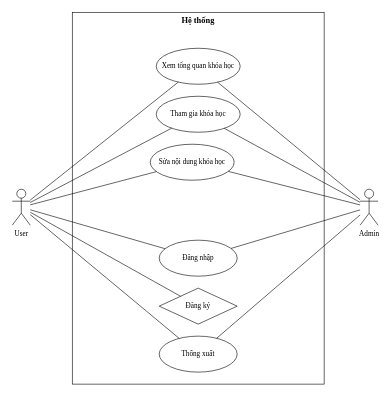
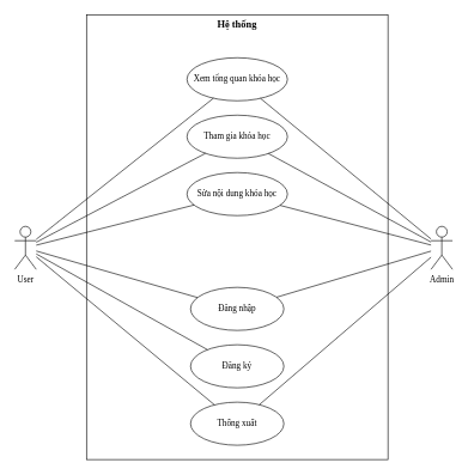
  <mxCell id="0" />
  <mxCell id="1" parent="0" />
  <mxCell id="2" value="Admin" style="shape=umlActor;verticalLabelPosition=bottom;verticalAlign=top;html=1;outlineConnect=0;fontFamily=Times New Roman;" vertex="1" parent="1"><mxGeometry x="600" y="315" width="30" height="60" as="geometry" /></mxCell>
  <mxCell id="3" value="User" style="shape=umlActor;verticalLabelPosition=bottom;verticalAlign=top;html=1;outlineConnect=0;fontFamily=Times New Roman;" vertex="1" parent="1"><mxGeometry x="20" y="315" width="30" height="60" as="geometry" /></mxCell>
  <mxCell id="4" value="&lt;b&gt;&lt;font style=&quot;font-size: 14px;&quot;&gt;Hệ thống&lt;/font&gt;&lt;/b&gt;" style="rounded=0;whiteSpace=wrap;html=1;horizontal=1;verticalAlign=top;fontFamily=Times New Roman;" vertex="1" parent="1"><mxGeometry x="120" y="20" width="420" height="620" as="geometry" /></mxCell>
  <mxCell id="5" value="Thống xuất" style="ellipse;whiteSpace=wrap;html=1;fontFamily=Times New Roman;" vertex="1" parent="1"><mxGeometry x="265" y="560" width="130" height="60" as="geometry" /></mxCell>
  <mxCell id="6" value="Đăng nhập" style="ellipse;whiteSpace=wrap;html=1;fontFamily=Times New Roman;" vertex="1" parent="1"><mxGeometry x="265" y="400" width="130" height="60" as="geometry" /></mxCell>
- <mxCell id="7" value="Đăng ký" style="rhombus;whiteSpace=wrap;html=1;fontFamily=Times New Roman;" vertex="1" parent="1"><mxGeometry x="265" y="480" width="130" height="60" as="geometry" /></mxCell>
+ <mxCell id="7" value="Đăng ký" style="ellipse;whiteSpace=wrap;html=1;fontFamily=Times New Roman;" vertex="1" parent="1"><mxGeometry x="265" y="480" width="130" height="60" as="geometry" /></mxCell>
  <mxCell id="8" value="Xem tổng quan khóa học" style="ellipse;whiteSpace=wrap;html=1;fontFamily=Times New Roman;" vertex="1" parent="1"><mxGeometry x="260" y="80" width="140" height="60" as="geometry" /></mxCell>
- <mxCell id="9" value="Sửa nội dung khóa học" style="ellipse;whiteSpace=wrap;html=1;fontFamily=Times New Roman;" vertex="1" parent="1"><mxGeometry x="250" y="240" width="140" height="60" as="geometry" /></mxCell>
+ <mxCell id="9" value="Sửa nội dung khóa học" style="ellipse;whiteSpace=wrap;html=1;fontFamily=Times New Roman;" vertex="1" parent="1"><mxGeometry x="260" y="240" width="140" height="60" as="geometry" /></mxCell>
  <mxCell id="10" value="" style="endArrow=none;html=1;rounded=0;fontFamily=Times New Roman;fontSize=14;" edge="1" parent="1" source="8" target="3"><mxGeometry width="50" height="50" relative="1" as="geometry"><mxPoint x="280" y="320" as="sourcePoint" /><mxPoint x="330" y="270" as="targetPoint" /></mxGeometry></mxCell>
  <mxCell id="11" value="" style="endArrow=none;html=1;rounded=0;fontFamily=Times New Roman;fontSize=14;" edge="1" parent="1" source="6" target="3"><mxGeometry width="50" height="50" relative="1" as="geometry"><mxPoint x="316" y="163" as="sourcePoint" /><mxPoint x="90" y="282" as="targetPoint" /></mxGeometry></mxCell>
  <mxCell id="12" value="" style="endArrow=none;html=1;rounded=0;fontFamily=Times New Roman;fontSize=14;" edge="1" parent="1" source="7" target="3"><mxGeometry width="50" height="50" relative="1" as="geometry"><mxPoint x="326" y="173" as="sourcePoint" /><mxPoint x="100" y="292" as="targetPoint" /></mxGeometry></mxCell>
  <mxCell id="13" value="" style="endArrow=none;html=1;rounded=0;fontFamily=Times New Roman;fontSize=14;" edge="1" parent="1" source="5" target="3"><mxGeometry width="50" height="50" relative="1" as="geometry"><mxPoint x="336" y="183" as="sourcePoint" /><mxPoint x="110" y="302" as="targetPoint" /></mxGeometry></mxCell>
  <mxCell id="14" value="" style="endArrow=none;html=1;rounded=0;fontFamily=Times New Roman;fontSize=14;" edge="1" parent="1" source="8" target="2"><mxGeometry width="50" height="50" relative="1" as="geometry"><mxPoint x="280" y="320" as="sourcePoint" /><mxPoint x="330" y="270" as="targetPoint" /></mxGeometry></mxCell>
  <mxCell id="15" value="" style="endArrow=none;html=1;rounded=0;fontFamily=Times New Roman;fontSize=14;" edge="1" parent="1" source="6" target="2"><mxGeometry width="50" height="50" relative="1" as="geometry"><mxPoint x="405" y="359" as="sourcePoint" /><mxPoint x="600" y="355" as="targetPoint" /></mxGeometry></mxCell>
  <mxCell id="16" value="" style="endArrow=none;html=1;rounded=0;fontFamily=Times New Roman;fontSize=14;" edge="1" parent="1" source="5" target="2"><mxGeometry width="50" height="50" relative="1" as="geometry"><mxPoint x="425" y="379" as="sourcePoint" /><mxPoint x="620" y="375" as="targetPoint" /></mxGeometry></mxCell>
  <mxCell id="17" value="Tham gia khóa học" style="ellipse;whiteSpace=wrap;html=1;fontFamily=Times New Roman;" vertex="1" parent="1"><mxGeometry x="260" y="160" width="140" height="60" as="geometry" /></mxCell>
  <mxCell id="18" value="" style="endArrow=none;html=1;rounded=0;fontFamily=Times New Roman;fontSize=14;" edge="1" parent="1" source="17" target="3"><mxGeometry width="50" height="50" relative="1" as="geometry"><mxPoint x="307" y="146" as="sourcePoint" /><mxPoint x="60" y="343" as="targetPoint" /></mxGeometry></mxCell>
  <mxCell id="19" value="" style="endArrow=none;html=1;rounded=0;fontFamily=Times New Roman;fontSize=14;" edge="1" parent="1" source="9" target="3"><mxGeometry width="50" height="50" relative="1" as="geometry"><mxPoint x="317" y="156" as="sourcePoint" /><mxPoint x="70" y="353" as="targetPoint" /></mxGeometry></mxCell>
  <mxCell id="20" value="" style="endArrow=none;html=1;rounded=0;fontFamily=Times New Roman;fontSize=14;" edge="1" parent="1" source="2" target="9"><mxGeometry width="50" height="50" relative="1" as="geometry"><mxPoint x="327" y="166" as="sourcePoint" /><mxPoint x="80" y="363" as="targetPoint" /></mxGeometry></mxCell>
  <mxCell id="21" value="" style="endArrow=none;html=1;rounded=0;fontFamily=Times New Roman;fontSize=14;" edge="1" parent="1" source="17" target="2"><mxGeometry width="50" height="50" relative="1" as="geometry"><mxPoint x="337" y="176" as="sourcePoint" /><mxPoint x="90" y="373" as="targetPoint" /></mxGeometry></mxCell>
